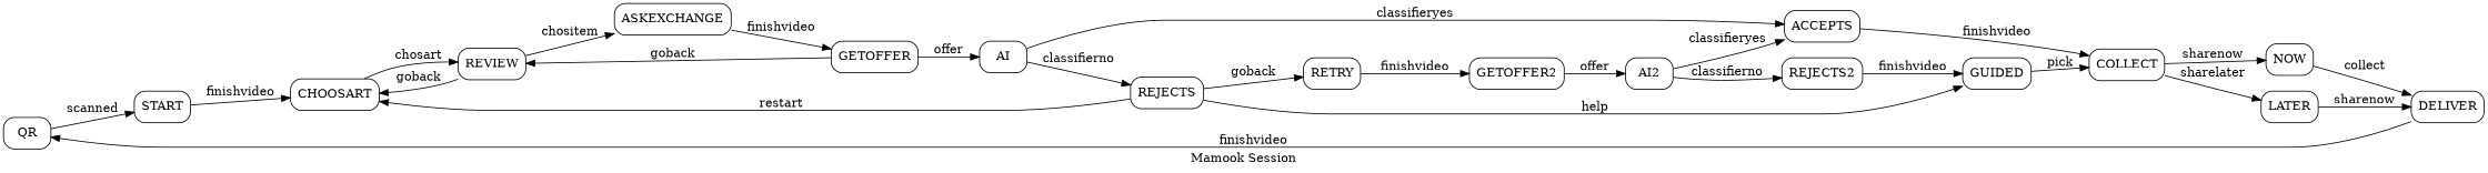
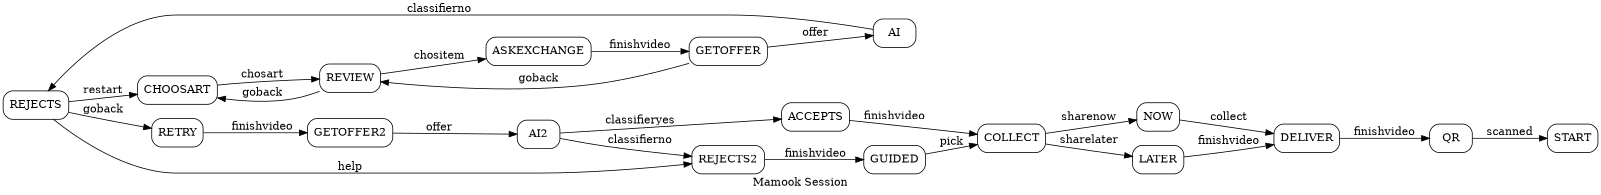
  strict digraph {
    color=black
    fillcolor=white
    label="Mamook Session"
    rankdir=LR
    style=solid
    node [color=black fillcolor=white peripheries=1 shape=rectangle style="rounded, filled"]
    edge [color=black]
    n1 [label=QR]
    n2 [label=START]
    n3 [label=CHOOSART]
    n4 [label=REVIEW]
    n5 [label=ASKEXCHANGE]
    n6 [label=GETOFFER]
    n7 [label=AI]
    n8 [label=ACCEPTS]
    n9 [label=REJECTS]
    n10 [label=COLLECT]
    n11 [label=RETRY]
    n12 [label=GUIDED]
    n13 [label=NOW]
    n14 [label=LATER]
    n15 [label=GETOFFER2]
    n16 [label=AI2]
    n17 [label=REJECTS2]
    n18 [label=DELIVER]
    n1 -> n2 [label=scanned]
-   n2 -> n3 [label=finishvideo]
    n3 -> n4 [label=chosart]
    n4 -> n3 [label=goback]
    n4 -> n5 [label=chositem]
    n5 -> n6 [label=finishvideo]
    n6 -> n4 [label=goback]
    n6 -> n7 [label=offer]
-   n7 -> n8 [label=classifieryes]
    n7 -> n9 [label=classifierno]
    n8 -> n10 [label=finishvideo]
    n9 -> n3 [label=restart]
    n9 -> n11 [label=goback]
-   n9 -> n12 [label=help]
+   n9 -> n17 [label=help]
    n10 -> n13 [label=sharenow]
    n10 -> n14 [label=sharelater]
    n11 -> n15 [label=finishvideo]
    n12 -> n10 [label=pick]
    n13 -> n18 [label=collect]
-   n14 -> n18 [label=sharenow]
+   n14 -> n18 [label=finishvideo]
    n15 -> n16 [label=offer]
    n16 -> n8 [label=classifieryes]
    n16 -> n17 [label=classifierno]
    n17 -> n12 [label=finishvideo]
    n18 -> n1 [label=finishvideo]
  }
